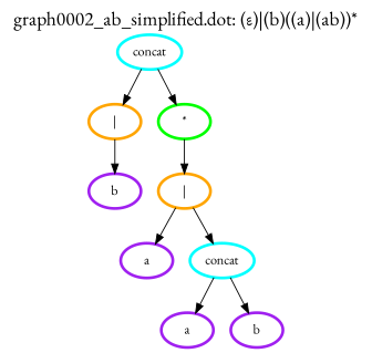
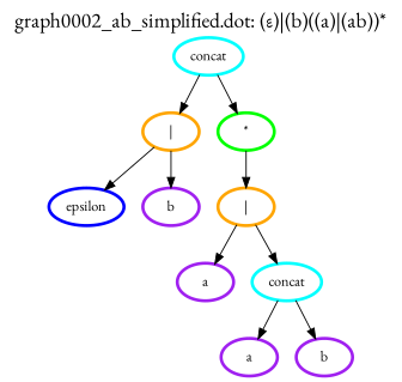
  digraph {
    fontname="EB Garamond"
    fontsize=20
    label="graph0002_ab_simplified.dot: (ε)|(b)((a)|(ab))*"
    labelloc=t
    node [color=purple penwidth=3 fontname="EB Garamond"]
    edge [fontname="EB Garamond"]
    n1 [color=cyan label=concat]
    n2 [color=orange label="|"]
    n3 [color=green label="*"]
+   n4 [color=blue label=epsilon]
    n5 [label=b]
    n6 [color=orange label="|"]
    n7 [label=a]
    n8 [color=cyan label=concat]
    n9 [label=a]
    n10 [label=b]
    n1 -> n2
    n1 -> n3
+   n2 -> n4
    n2 -> n5
    n3 -> n6
    n6 -> n7
    n6 -> n8
    n8 -> n9
    n8 -> n10
  }
